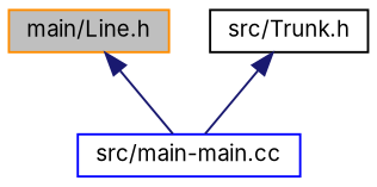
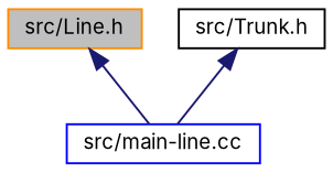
  digraph {
    fontname=Inter
    node [fillcolor=white fontname=Inter fontsize=10 shape=record style=filled]
    edge [color=midnightblue dir=back fontname=Inter fontsize=10 labelfontname=Helvetica labelfontsize=10 style=solid]
-   n1 [color=darkorange fillcolor=grey75 fontcolor=black height=0.2 label="main/Line.h" width=0.4]
-   n2 [color=blue height=0.2 label="src/main-main.cc" width=0.4]
+   n1 [color=darkorange fillcolor=grey75 fontcolor=black height=0.2 label="src/Line.h" width=0.4]
+   n2 [color=blue height=0.2 label="src/main-line.cc" width=0.4]
    n3 [color=black height=0.2 label="src/Trunk.h" width=0.4]
    n1 -> n2
    n3 -> n2
  }
